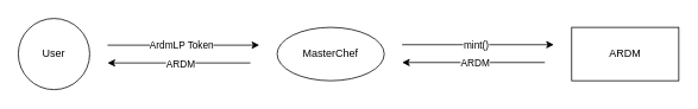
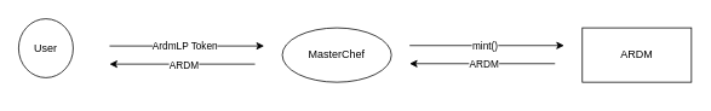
  <mxCell id="0" />
  <mxCell id="1" parent="0" />
  <mxCell id="2" style="edgeStyle=none;html=1;" parent="1" edge="1"><mxGeometry relative="1" as="geometry"><mxPoint x="280" y="70" as="sourcePoint" /><mxPoint x="120" y="70" as="targetPoint" /><Array as="points" /></mxGeometry></mxCell>
  <mxCell id="3" value="ARDM" style="edgeLabel;html=1;align=center;verticalAlign=middle;resizable=0;points=[];" parent="2" vertex="1" connectable="0"><mxGeometry x="-0.008" relative="1" as="geometry"><mxPoint as="offset" /></mxGeometry></mxCell>
  <mxCell id="4" value="MasterChef" style="ellipse;whiteSpace=wrap;html=1;" parent="1" vertex="1"><mxGeometry x="310" y="30" width="120" height="60" as="geometry" /></mxCell>
  <mxCell id="5" style="edgeStyle=none;html=1;" parent="1" edge="1"><mxGeometry relative="1" as="geometry"><mxPoint x="290" y="50" as="targetPoint" /><mxPoint x="120" y="50" as="sourcePoint" /></mxGeometry></mxCell>
  <mxCell id="6" value="ArdmLP Token" style="edgeLabel;html=1;align=center;verticalAlign=middle;resizable=0;points=[];" parent="5" vertex="1" connectable="0"><mxGeometry x="-0.039" relative="1" as="geometry"><mxPoint as="offset" /></mxGeometry></mxCell>
- <mxCell id="7" value="User" style="ellipse;whiteSpace=wrap;html=1;aspect=fixed;" parent="1" vertex="1"><mxGeometry x="20" y="20" width="80" height="80" as="geometry" /></mxCell>
+ <mxCell id="7" value="User" style="ellipse;whiteSpace=wrap;html=1;aspect=fixed;" parent="1" vertex="1"><mxGeometry x="20" y="20" width="60" height="65" as="geometry" /></mxCell>
  <mxCell id="8" value="ARDM" style="rounded=0;whiteSpace=wrap;html=1;" parent="1" vertex="1"><mxGeometry x="640" y="30" width="120" height="60" as="geometry" /></mxCell>
  <mxCell id="9" style="edgeStyle=none;html=1;" parent="1" edge="1"><mxGeometry relative="1" as="geometry"><mxPoint x="610" y="69.5" as="sourcePoint" /><mxPoint x="450" y="69.5" as="targetPoint" /><Array as="points" /></mxGeometry></mxCell>
  <mxCell id="10" value="ARDM" style="edgeLabel;html=1;align=center;verticalAlign=middle;resizable=0;points=[];" parent="9" vertex="1" connectable="0"><mxGeometry x="-0.008" relative="1" as="geometry"><mxPoint as="offset" /></mxGeometry></mxCell>
  <mxCell id="11" style="edgeStyle=none;html=1;" parent="1" edge="1"><mxGeometry relative="1" as="geometry"><mxPoint x="620" y="49.5" as="targetPoint" /><mxPoint x="450" y="49.5" as="sourcePoint" /></mxGeometry></mxCell>
  <mxCell id="12" value="mint()" style="edgeLabel;html=1;align=center;verticalAlign=middle;resizable=0;points=[];" parent="11" vertex="1" connectable="0"><mxGeometry x="-0.039" relative="1" as="geometry"><mxPoint as="offset" /></mxGeometry></mxCell>
